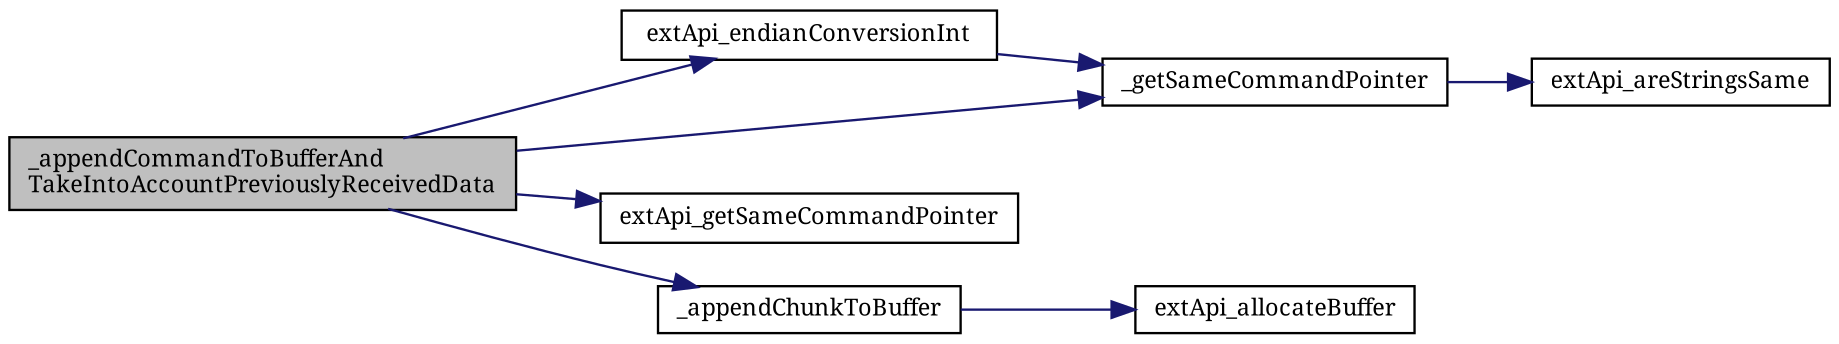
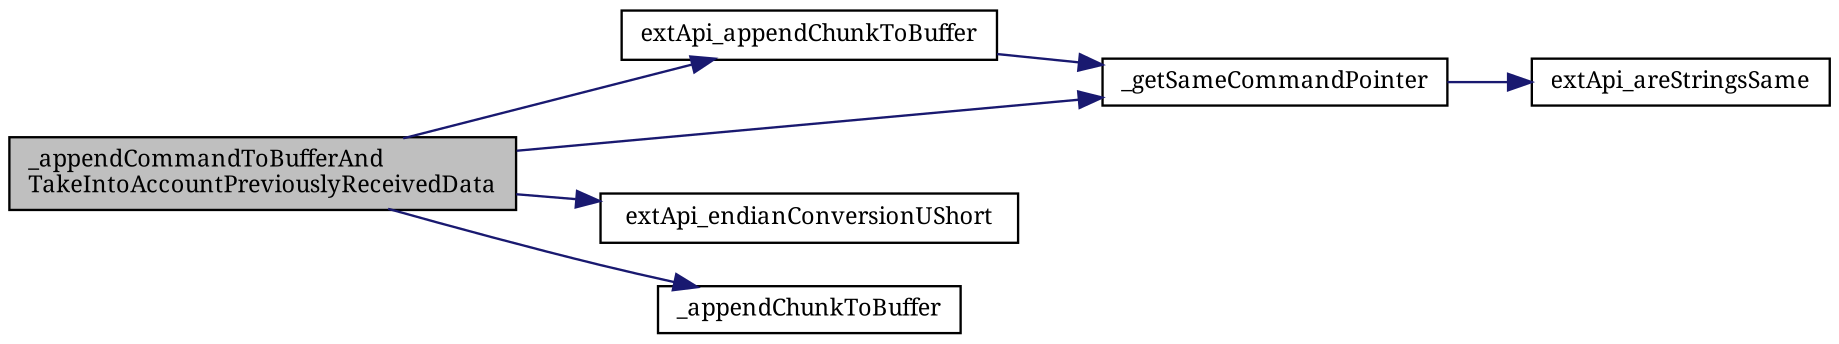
  digraph {
    fontname="Noto Serif"
    rankdir=LR
    node [color=black fillcolor=white fontname="Noto Serif" fontsize=10 shape=record style=filled]
    edge [color=midnightblue fontname="Noto Serif" fontsize=10 labelfontname=Helvetica labelfontsize=10 style=solid]
    n1 [fillcolor=grey75 fontcolor=black height=0.2 label="_appendCommandToBufferAnd\lTakeIntoAccountPreviouslyReceivedData" width=0.4]
-   n2 [height=0.2 label=extApi_endianConversionInt width=0.4]
+   n2 [height=0.2 label=extApi_appendChunkToBuffer width=0.4]
    n3 [height=0.2 label=_getSameCommandPointer width=0.4]
-   n4 [height=0.2 label=extApi_getSameCommandPointer width=0.4]
+   n4 [height=0.2 label=extApi_endianConversionUShort width=0.4]
    n5 [height=0.2 label=_appendChunkToBuffer width=0.4]
    n6 [height=0.2 label=extApi_areStringsSame width=0.4]
-   n7 [height=0.2 label=extApi_allocateBuffer width=0.4]
    n1 -> n2
    n1 -> n3
    n1 -> n4
    n1 -> n5
    n2 -> n3
    n3 -> n6
-   n5 -> n7
  }
